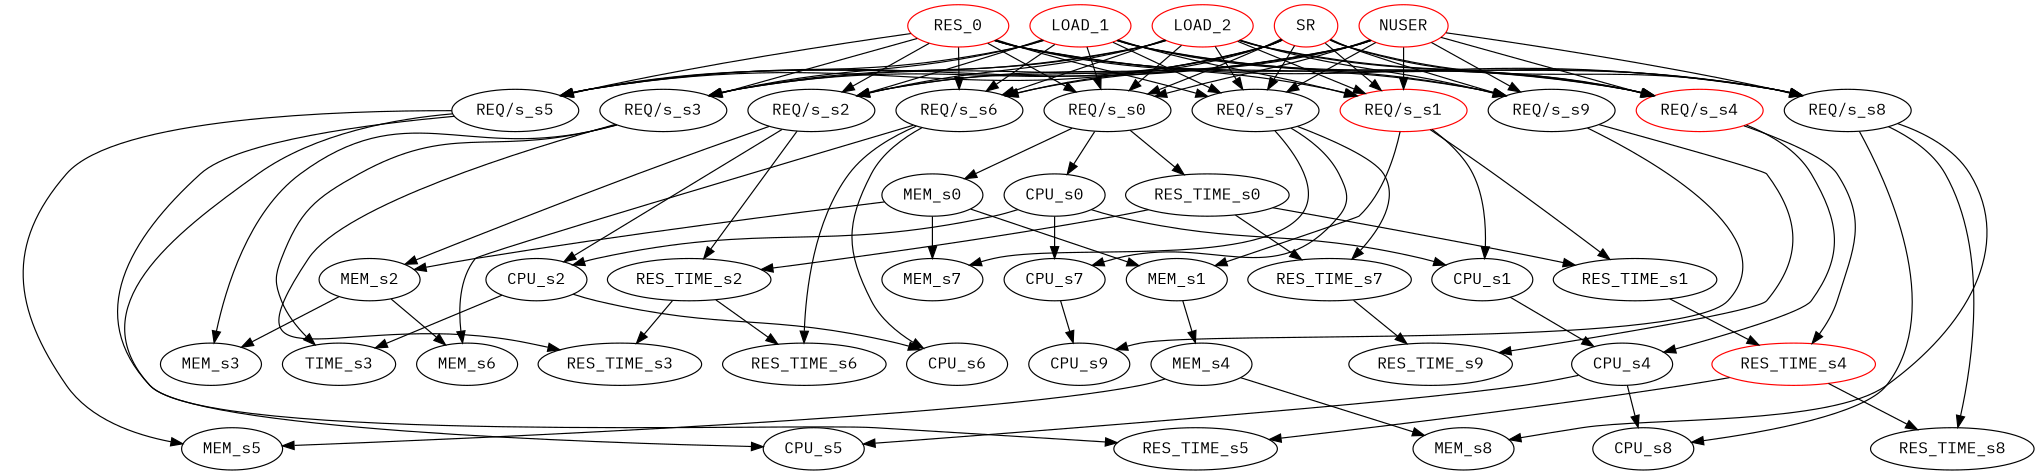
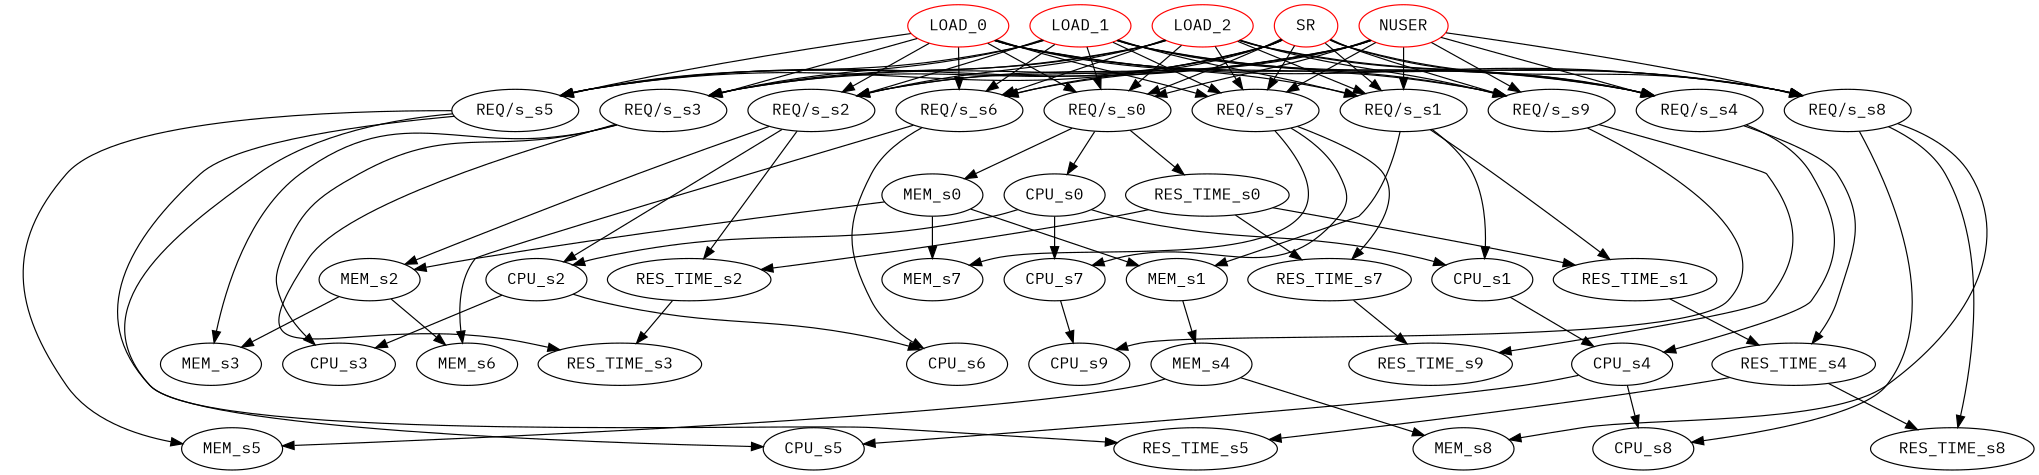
  strict digraph {
    fontname="IBM Plex Mono"
    node [color=black fontname="IBM Plex Mono"]
    edge [fontname="IBM Plex Mono"]
    NUSER [color=red]
    "REQ/s_s0"
-   "REQ/s_s1" [color=red]
+   "REQ/s_s1"
    "REQ/s_s2"
    "REQ/s_s3"
-   "REQ/s_s4" [color=red]
+   "REQ/s_s4"
    "REQ/s_s5"
    "REQ/s_s6"
    "REQ/s_s7"
    "REQ/s_s8"
    "REQ/s_s9"
    RES_TIME_s0
    CPU_s0
    MEM_s0
    RES_TIME_s1
    CPU_s1
    MEM_s1
    RES_TIME_s2
    CPU_s2
    MEM_s2
    RES_TIME_s3
-   CPU_s3 [label=TIME_s3]
+   CPU_s3
    MEM_s3
-   RES_TIME_s4 [color=red]
+   RES_TIME_s4
    CPU_s4
    RES_TIME_s5
    CPU_s5
    MEM_s5
-   RES_TIME_s6
    CPU_s6
    MEM_s6
    RES_TIME_s7
    CPU_s7
    MEM_s7
    RES_TIME_s8
    CPU_s8
    MEM_s8
    RES_TIME_s9
    CPU_s9
    MEM_s4
-   LOAD_0 [color=red label=RES_0]
+   LOAD_0 [color=red]
    LOAD_1 [color=red]
    LOAD_2 [color=red]
    SR [color=red]
    NUSER -> "REQ/s_s0"
    NUSER -> "REQ/s_s1"
    NUSER -> "REQ/s_s2"
    NUSER -> "REQ/s_s3"
    NUSER -> "REQ/s_s4"
    NUSER -> "REQ/s_s5"
    NUSER -> "REQ/s_s6"
    NUSER -> "REQ/s_s7"
    NUSER -> "REQ/s_s8"
    NUSER -> "REQ/s_s9"
    "REQ/s_s0" -> RES_TIME_s0
    "REQ/s_s0" -> CPU_s0
    "REQ/s_s0" -> MEM_s0
    "REQ/s_s1" -> RES_TIME_s1
    "REQ/s_s1" -> CPU_s1
    "REQ/s_s1" -> MEM_s1
    "REQ/s_s2" -> RES_TIME_s2
    "REQ/s_s2" -> CPU_s2
    "REQ/s_s2" -> MEM_s2
    "REQ/s_s3" -> RES_TIME_s3
    "REQ/s_s3" -> CPU_s3
    "REQ/s_s3" -> MEM_s3
    "REQ/s_s4" -> RES_TIME_s4
    "REQ/s_s4" -> CPU_s4
    "REQ/s_s5" -> RES_TIME_s5
    "REQ/s_s5" -> CPU_s5
    "REQ/s_s5" -> MEM_s5
-   "REQ/s_s6" -> RES_TIME_s6
    "REQ/s_s6" -> CPU_s6
    "REQ/s_s6" -> MEM_s6
    "REQ/s_s7" -> RES_TIME_s7
    "REQ/s_s7" -> CPU_s7
    "REQ/s_s7" -> MEM_s7
    "REQ/s_s8" -> RES_TIME_s8
    "REQ/s_s8" -> CPU_s8
    "REQ/s_s8" -> MEM_s8
    "REQ/s_s9" -> RES_TIME_s9
    "REQ/s_s9" -> CPU_s9
    RES_TIME_s0 -> RES_TIME_s1
    RES_TIME_s0 -> RES_TIME_s2
    RES_TIME_s0 -> RES_TIME_s7
    CPU_s0 -> CPU_s1
    CPU_s0 -> CPU_s2
    CPU_s0 -> CPU_s7
    MEM_s0 -> MEM_s1
    MEM_s0 -> MEM_s2
    MEM_s0 -> MEM_s7
    RES_TIME_s1 -> RES_TIME_s4
    CPU_s1 -> CPU_s4
    MEM_s1 -> MEM_s4
    RES_TIME_s2 -> RES_TIME_s3
-   RES_TIME_s2 -> RES_TIME_s6
    CPU_s2 -> CPU_s3
    CPU_s2 -> CPU_s6
    MEM_s2 -> MEM_s3
    MEM_s2 -> MEM_s6
    RES_TIME_s4 -> RES_TIME_s5
    RES_TIME_s4 -> RES_TIME_s8
    CPU_s4 -> CPU_s5
    CPU_s4 -> CPU_s8
    RES_TIME_s7 -> RES_TIME_s9
    CPU_s7 -> CPU_s9
    MEM_s4 -> MEM_s5
    MEM_s4 -> MEM_s8
    LOAD_0 -> "REQ/s_s0"
    LOAD_0 -> "REQ/s_s1"
    LOAD_0 -> "REQ/s_s2"
    LOAD_0 -> "REQ/s_s3"
    LOAD_0 -> "REQ/s_s4"
    LOAD_0 -> "REQ/s_s5"
    LOAD_0 -> "REQ/s_s6"
    LOAD_0 -> "REQ/s_s7"
    LOAD_0 -> "REQ/s_s8"
    LOAD_0 -> "REQ/s_s9"
    LOAD_1 -> "REQ/s_s0"
    LOAD_1 -> "REQ/s_s1"
    LOAD_1 -> "REQ/s_s2"
    LOAD_1 -> "REQ/s_s3"
    LOAD_1 -> "REQ/s_s4"
    LOAD_1 -> "REQ/s_s5"
    LOAD_1 -> "REQ/s_s6"
    LOAD_1 -> "REQ/s_s7"
    LOAD_1 -> "REQ/s_s8"
    LOAD_1 -> "REQ/s_s9"
    LOAD_2 -> "REQ/s_s0"
    LOAD_2 -> "REQ/s_s1"
    LOAD_2 -> "REQ/s_s2"
    LOAD_2 -> "REQ/s_s3"
    LOAD_2 -> "REQ/s_s4"
    LOAD_2 -> "REQ/s_s5"
    LOAD_2 -> "REQ/s_s6"
    LOAD_2 -> "REQ/s_s7"
    LOAD_2 -> "REQ/s_s8"
    LOAD_2 -> "REQ/s_s9"
    SR -> "REQ/s_s0"
    SR -> "REQ/s_s1"
    SR -> "REQ/s_s2"
    SR -> "REQ/s_s3"
    SR -> "REQ/s_s4"
    SR -> "REQ/s_s5"
    SR -> "REQ/s_s6"
    SR -> "REQ/s_s7"
    SR -> "REQ/s_s8"
    SR -> "REQ/s_s9"
  }
